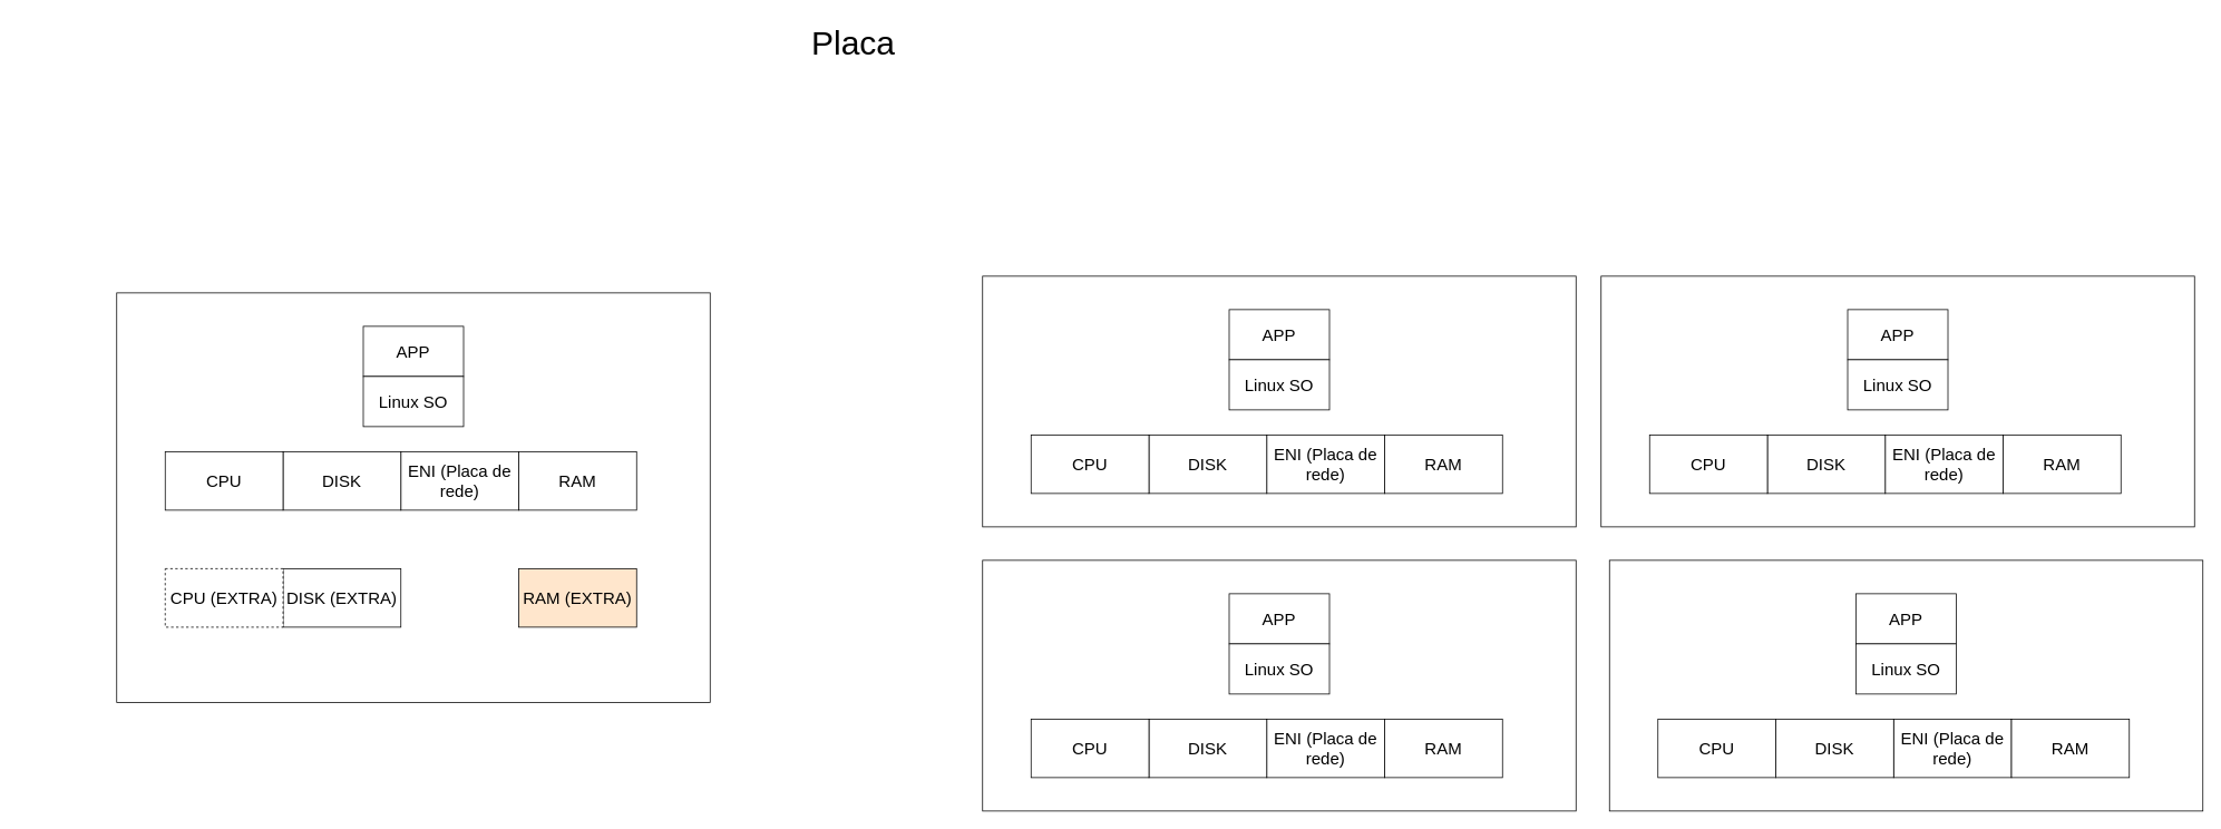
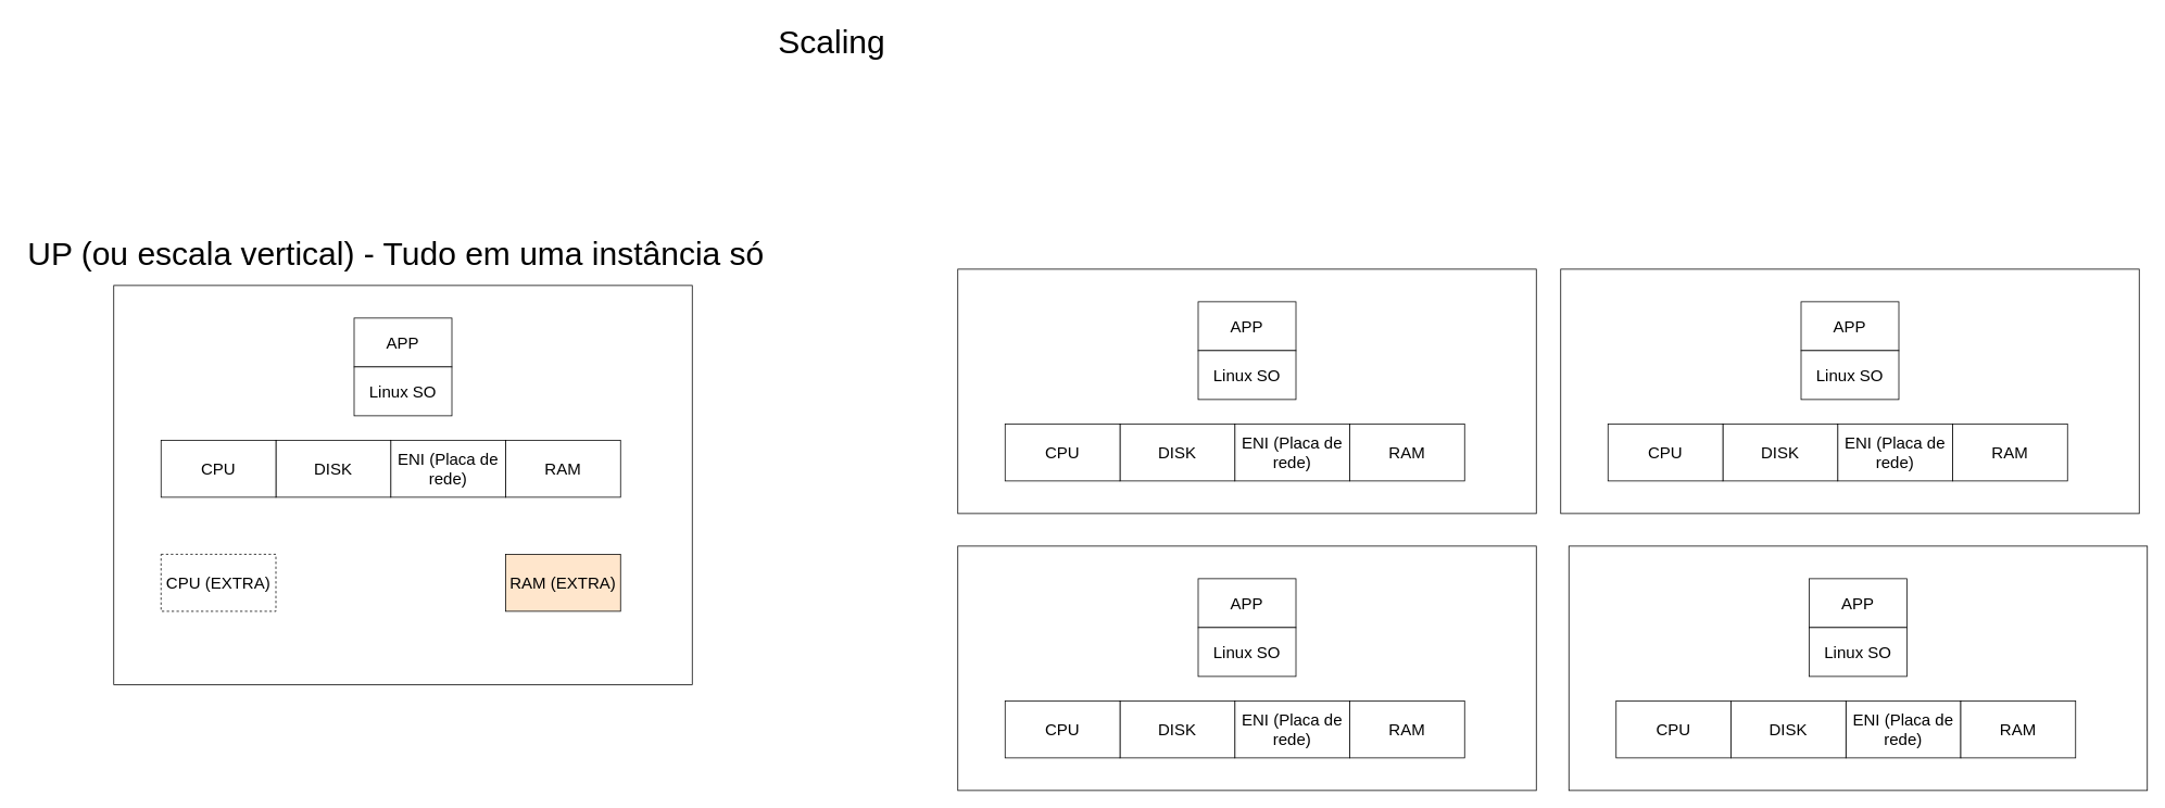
  <mxCell id="0" />
  <mxCell id="1" parent="0" />
- <mxCell id="2" value="Placa" style="text;html=1;align=center;verticalAlign=middle;resizable=0;points=[];autosize=1;strokeColor=none;fillColor=none;fontSize=40;" vertex="1" parent="1"><mxGeometry x="945" y="20" width="150" height="60" as="geometry" /></mxCell>
+ <mxCell id="2" value="Scaling" style="text;html=1;align=center;verticalAlign=middle;resizable=0;points=[];autosize=1;strokeColor=none;fillColor=none;fontSize=40;" vertex="1" parent="1"><mxGeometry x="945" y="20" width="150" height="60" as="geometry" /></mxCell>
+ <mxCell id="3" value="UP (ou escala vertical) - Tudo em uma instância só" style="text;html=1;align=center;verticalAlign=middle;resizable=0;points=[];autosize=1;strokeColor=none;fillColor=none;fontSize=40;" vertex="1" parent="1"><mxGeometry x="20" y="280" width="930" height="60" as="geometry" /></mxCell>
  <mxCell id="4" value="" style="whiteSpace=wrap;html=1;fontSize=20;" vertex="1" parent="1"><mxGeometry x="139" y="350" width="710" height="490" as="geometry" /></mxCell>
  <mxCell id="5" value="APP" style="whiteSpace=wrap;html=1;fontSize=20;" vertex="1" parent="1"><mxGeometry x="434" y="390" width="120" height="60" as="geometry" /></mxCell>
  <mxCell id="6" value="Linux SO" style="whiteSpace=wrap;html=1;fontSize=20;" vertex="1" parent="1"><mxGeometry x="434" y="450" width="120" height="60" as="geometry" /></mxCell>
  <mxCell id="7" value="ENI (Placa de rede)" style="whiteSpace=wrap;html=1;fontSize=20;" vertex="1" parent="1"><mxGeometry x="479" y="540" width="141" height="70" as="geometry" /></mxCell>
  <mxCell id="8" value="DISK" style="whiteSpace=wrap;html=1;fontSize=20;" vertex="1" parent="1"><mxGeometry x="338" y="540" width="141" height="70" as="geometry" /></mxCell>
  <mxCell id="9" value="CPU" style="whiteSpace=wrap;html=1;fontSize=20;" vertex="1" parent="1"><mxGeometry x="197" y="540" width="141" height="70" as="geometry" /></mxCell>
  <mxCell id="10" value="RAM" style="whiteSpace=wrap;html=1;fontSize=20;" vertex="1" parent="1"><mxGeometry x="620" y="540" width="141" height="70" as="geometry" /></mxCell>
- <mxCell id="11" value="DISK (EXTRA)" style="whiteSpace=wrap;html=1;fontSize=20;" vertex="1" parent="1"><mxGeometry x="338" y="680" width="141" height="70" as="geometry" /></mxCell>
  <mxCell id="12" value="CPU (EXTRA)" style="whiteSpace=wrap;html=1;fontSize=20;dashed=1;" vertex="1" parent="1"><mxGeometry x="197" y="680" width="141" height="70" as="geometry" /></mxCell>
  <mxCell id="13" value="RAM (EXTRA)" style="whiteSpace=wrap;html=1;fontSize=20;fillColor=#ffe6cc;" vertex="1" parent="1"><mxGeometry x="620" y="680" width="141" height="70" as="geometry" /></mxCell>
  <mxCell id="14" value="" style="whiteSpace=wrap;html=1;fontSize=20;" vertex="1" parent="1"><mxGeometry x="1175" y="330" width="710" height="300" as="geometry" /></mxCell>
  <mxCell id="15" value="APP" style="whiteSpace=wrap;html=1;fontSize=20;" vertex="1" parent="1"><mxGeometry x="1470" y="370" width="120" height="60" as="geometry" /></mxCell>
  <mxCell id="16" value="Linux SO" style="whiteSpace=wrap;html=1;fontSize=20;" vertex="1" parent="1"><mxGeometry x="1470" y="430" width="120" height="60" as="geometry" /></mxCell>
  <mxCell id="17" value="ENI (Placa de rede)" style="whiteSpace=wrap;html=1;fontSize=20;" vertex="1" parent="1"><mxGeometry x="1515" y="520" width="141" height="70" as="geometry" /></mxCell>
  <mxCell id="18" value="DISK" style="whiteSpace=wrap;html=1;fontSize=20;" vertex="1" parent="1"><mxGeometry x="1374" y="520" width="141" height="70" as="geometry" /></mxCell>
  <mxCell id="19" value="CPU" style="whiteSpace=wrap;html=1;fontSize=20;" vertex="1" parent="1"><mxGeometry x="1233" y="520" width="141" height="70" as="geometry" /></mxCell>
  <mxCell id="20" value="RAM" style="whiteSpace=wrap;html=1;fontSize=20;" vertex="1" parent="1"><mxGeometry x="1656" y="520" width="141" height="70" as="geometry" /></mxCell>
  <mxCell id="21" value="" style="whiteSpace=wrap;html=1;fontSize=20;" vertex="1" parent="1"><mxGeometry x="1175" y="670" width="710" height="300" as="geometry" /></mxCell>
  <mxCell id="22" value="APP" style="whiteSpace=wrap;html=1;fontSize=20;" vertex="1" parent="1"><mxGeometry x="1470" y="710" width="120" height="60" as="geometry" /></mxCell>
  <mxCell id="23" value="Linux SO" style="whiteSpace=wrap;html=1;fontSize=20;" vertex="1" parent="1"><mxGeometry x="1470" y="770" width="120" height="60" as="geometry" /></mxCell>
  <mxCell id="24" value="ENI (Placa de rede)" style="whiteSpace=wrap;html=1;fontSize=20;" vertex="1" parent="1"><mxGeometry x="1515" y="860" width="141" height="70" as="geometry" /></mxCell>
  <mxCell id="25" value="DISK" style="whiteSpace=wrap;html=1;fontSize=20;" vertex="1" parent="1"><mxGeometry x="1374" y="860" width="141" height="70" as="geometry" /></mxCell>
  <mxCell id="26" value="CPU" style="whiteSpace=wrap;html=1;fontSize=20;" vertex="1" parent="1"><mxGeometry x="1233" y="860" width="141" height="70" as="geometry" /></mxCell>
  <mxCell id="27" value="RAM" style="whiteSpace=wrap;html=1;fontSize=20;" vertex="1" parent="1"><mxGeometry x="1656" y="860" width="141" height="70" as="geometry" /></mxCell>
  <mxCell id="28" value="" style="whiteSpace=wrap;html=1;fontSize=20;" vertex="1" parent="1"><mxGeometry x="1915" y="330" width="710" height="300" as="geometry" /></mxCell>
  <mxCell id="29" value="APP" style="whiteSpace=wrap;html=1;fontSize=20;" vertex="1" parent="1"><mxGeometry x="2210" y="370" width="120" height="60" as="geometry" /></mxCell>
  <mxCell id="30" value="Linux SO" style="whiteSpace=wrap;html=1;fontSize=20;" vertex="1" parent="1"><mxGeometry x="2210" y="430" width="120" height="60" as="geometry" /></mxCell>
  <mxCell id="31" value="ENI (Placa de rede)" style="whiteSpace=wrap;html=1;fontSize=20;" vertex="1" parent="1"><mxGeometry x="2255" y="520" width="141" height="70" as="geometry" /></mxCell>
  <mxCell id="32" value="DISK" style="whiteSpace=wrap;html=1;fontSize=20;" vertex="1" parent="1"><mxGeometry x="2114" y="520" width="141" height="70" as="geometry" /></mxCell>
  <mxCell id="33" value="CPU" style="whiteSpace=wrap;html=1;fontSize=20;" vertex="1" parent="1"><mxGeometry x="1973" y="520" width="141" height="70" as="geometry" /></mxCell>
  <mxCell id="34" value="RAM" style="whiteSpace=wrap;html=1;fontSize=20;" vertex="1" parent="1"><mxGeometry x="2396" y="520" width="141" height="70" as="geometry" /></mxCell>
  <mxCell id="35" value="" style="whiteSpace=wrap;html=1;fontSize=20;" vertex="1" parent="1"><mxGeometry x="1925" y="670" width="710" height="300" as="geometry" /></mxCell>
  <mxCell id="36" value="APP" style="whiteSpace=wrap;html=1;fontSize=20;" vertex="1" parent="1"><mxGeometry x="2220" y="710" width="120" height="60" as="geometry" /></mxCell>
  <mxCell id="37" value="Linux SO" style="whiteSpace=wrap;html=1;fontSize=20;" vertex="1" parent="1"><mxGeometry x="2220" y="770" width="120" height="60" as="geometry" /></mxCell>
  <mxCell id="38" value="ENI (Placa de rede)" style="whiteSpace=wrap;html=1;fontSize=20;" vertex="1" parent="1"><mxGeometry x="2265" y="860" width="141" height="70" as="geometry" /></mxCell>
  <mxCell id="39" value="DISK" style="whiteSpace=wrap;html=1;fontSize=20;" vertex="1" parent="1"><mxGeometry x="2124" y="860" width="141" height="70" as="geometry" /></mxCell>
  <mxCell id="40" value="CPU" style="whiteSpace=wrap;html=1;fontSize=20;" vertex="1" parent="1"><mxGeometry x="1983" y="860" width="141" height="70" as="geometry" /></mxCell>
  <mxCell id="41" value="RAM" style="whiteSpace=wrap;html=1;fontSize=20;" vertex="1" parent="1"><mxGeometry x="2406" y="860" width="141" height="70" as="geometry" /></mxCell>
